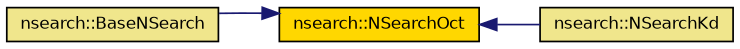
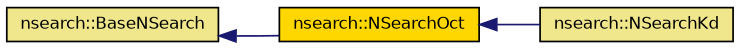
  digraph {
    rankdir=LR
    node [color=black fillcolor=khaki fontname=Helvetica fontsize=10 shape=record style=filled]
    edge [color=midnightblue dir=back fontname=Helvetica fontsize=10 labelfontname=Helvetica labelfontsize=10 style=solid]
    n1 [height=0.2 label="nsearch::BaseNSearch" width=0.4]
    n2 [fillcolor=gold height=0.2 label="nsearch::NSearchOct" width=0.4]
    n3 [height=0.2 label="nsearch::NSearchKd" width=0.4]
-   n2 -> n1
+   n1 -> n2
    n2 -> n3
  }
